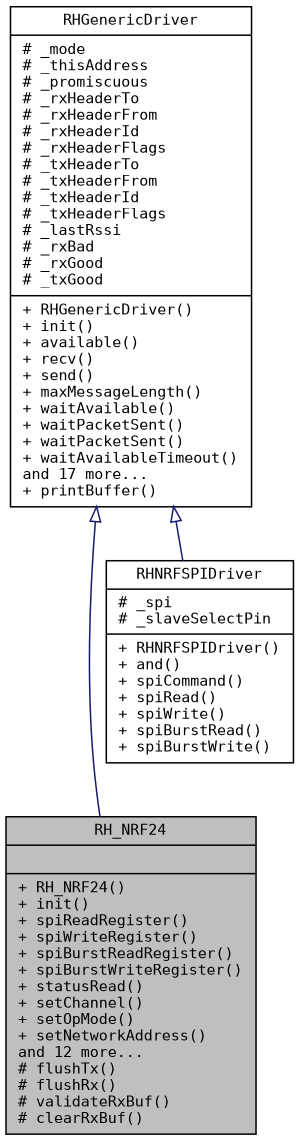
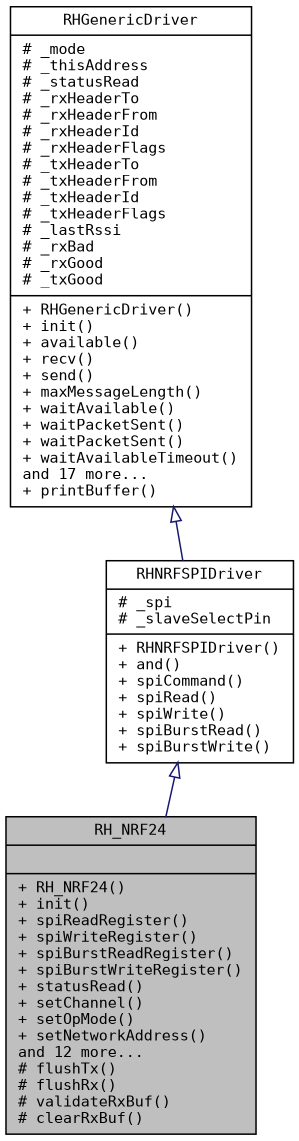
  digraph {
    fontname="DejaVu Sans Mono"
    node [color=black fillcolor=white fontname="DejaVu Sans Mono" fontsize=10 shape=record style=filled]
    edge [arrowtail=onormal color=midnightblue dir=back fontname="DejaVu Sans Mono" fontsize=10 labelfontname=Helvetica labelfontsize=10 style=solid]
    n1 [fillcolor=grey75 fontcolor=black height=0.2 label="{RH_NRF24\n||+ RH_NRF24()\l+ init()\l+ spiReadRegister()\l+ spiWriteRegister()\l+ spiBurstReadRegister()\l+ spiBurstWriteRegister()\l+ statusRead()\l+ setChannel()\l+ setOpMode()\l+ setNetworkAddress()\land 12 more...\l# flushTx()\l# flushRx()\l# validateRxBuf()\l# clearRxBuf()\l}" width=0.4]
    n2 [height=0.2 label="{RHNRFSPIDriver\n|# _spi\l# _slaveSelectPin\l|+ RHNRFSPIDriver()\l+ and()\l+ spiCommand()\l+ spiRead()\l+ spiWrite()\l+ spiBurstRead()\l+ spiBurstWrite()\l}" width=0.4]
-   n3 [height=0.2 label="{RHGenericDriver\n|# _mode\l# _thisAddress\l# _promiscuous\l# _rxHeaderTo\l# _rxHeaderFrom\l# _rxHeaderId\l# _rxHeaderFlags\l# _txHeaderTo\l# _txHeaderFrom\l# _txHeaderId\l# _txHeaderFlags\l# _lastRssi\l# _rxBad\l# _rxGood\l# _txGood\l|+ RHGenericDriver()\l+ init()\l+ available()\l+ recv()\l+ send()\l+ maxMessageLength()\l+ waitAvailable()\l+ waitPacketSent()\l+ waitPacketSent()\l+ waitAvailableTimeout()\land 17 more...\l+ printBuffer()\l}" width=0.4]
-   n3 -> n1
+   n3 [height=0.2 label="{RHGenericDriver\n|# _mode\l# _thisAddress\l# _statusRead\l# _rxHeaderTo\l# _rxHeaderFrom\l# _rxHeaderId\l# _rxHeaderFlags\l# _txHeaderTo\l# _txHeaderFrom\l# _txHeaderId\l# _txHeaderFlags\l# _lastRssi\l# _rxBad\l# _rxGood\l# _txGood\l|+ RHGenericDriver()\l+ init()\l+ available()\l+ recv()\l+ send()\l+ maxMessageLength()\l+ waitAvailable()\l+ waitPacketSent()\l+ waitPacketSent()\l+ waitAvailableTimeout()\land 17 more...\l+ printBuffer()\l}" width=0.4]
+   n2 -> n1
    n3 -> n2
  }
